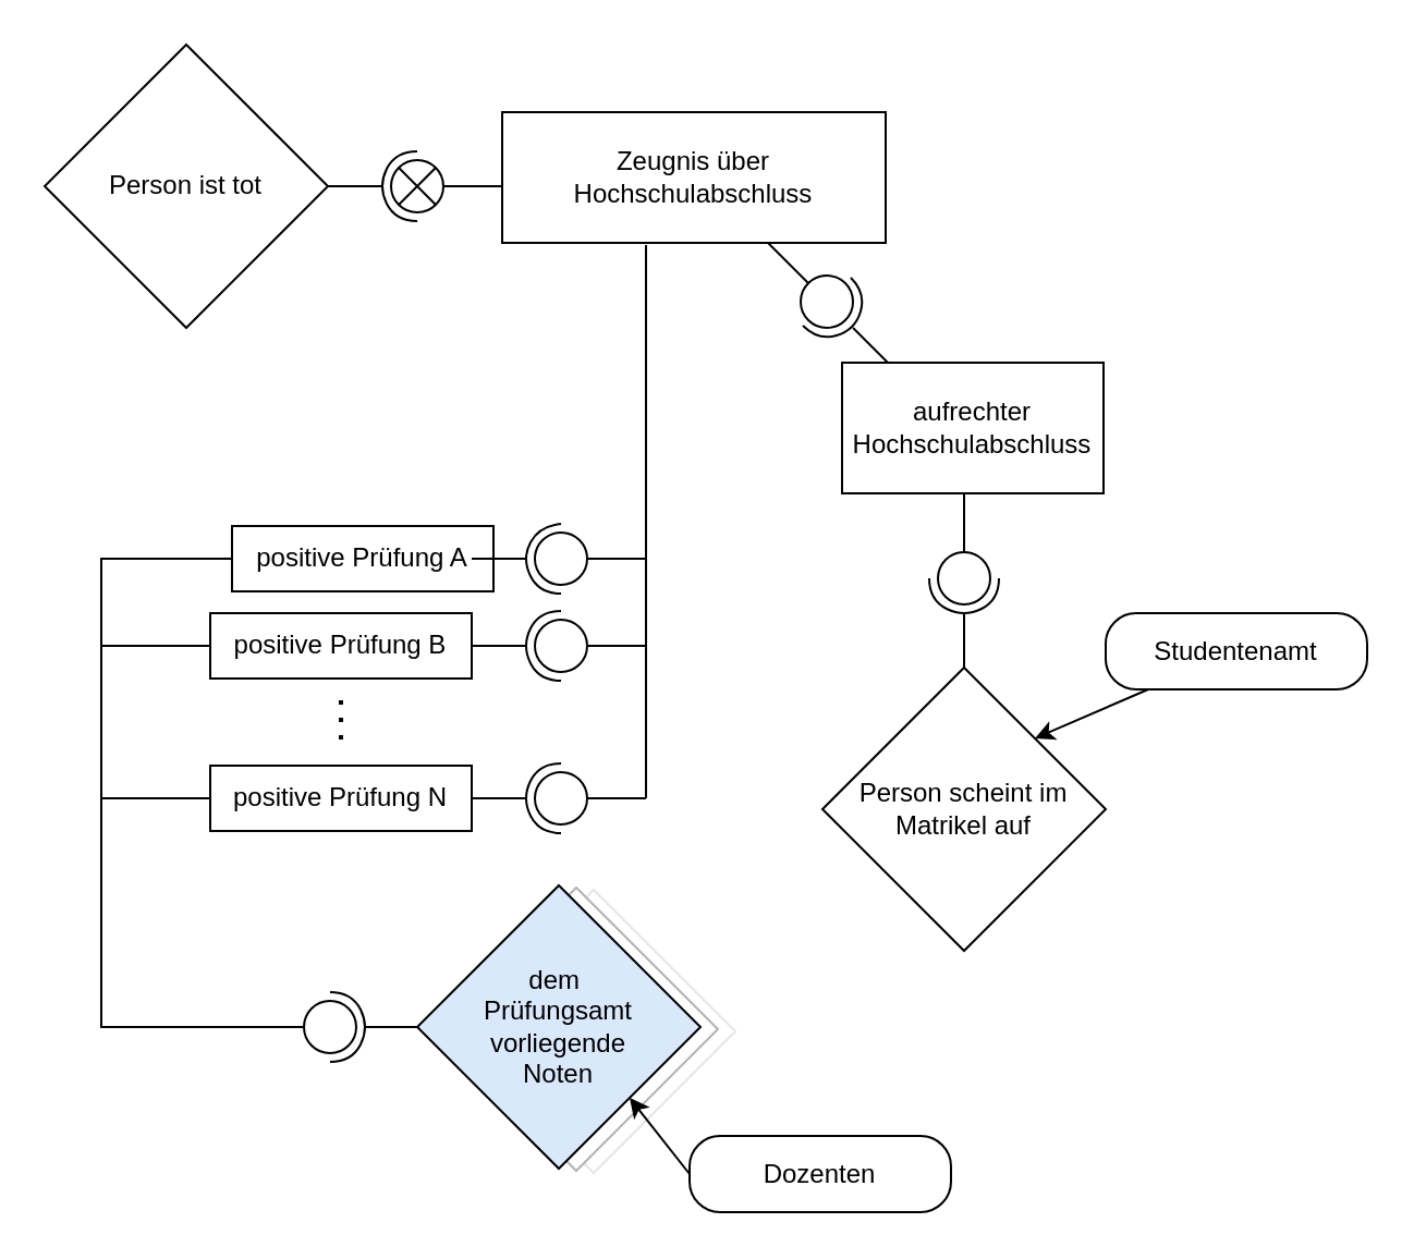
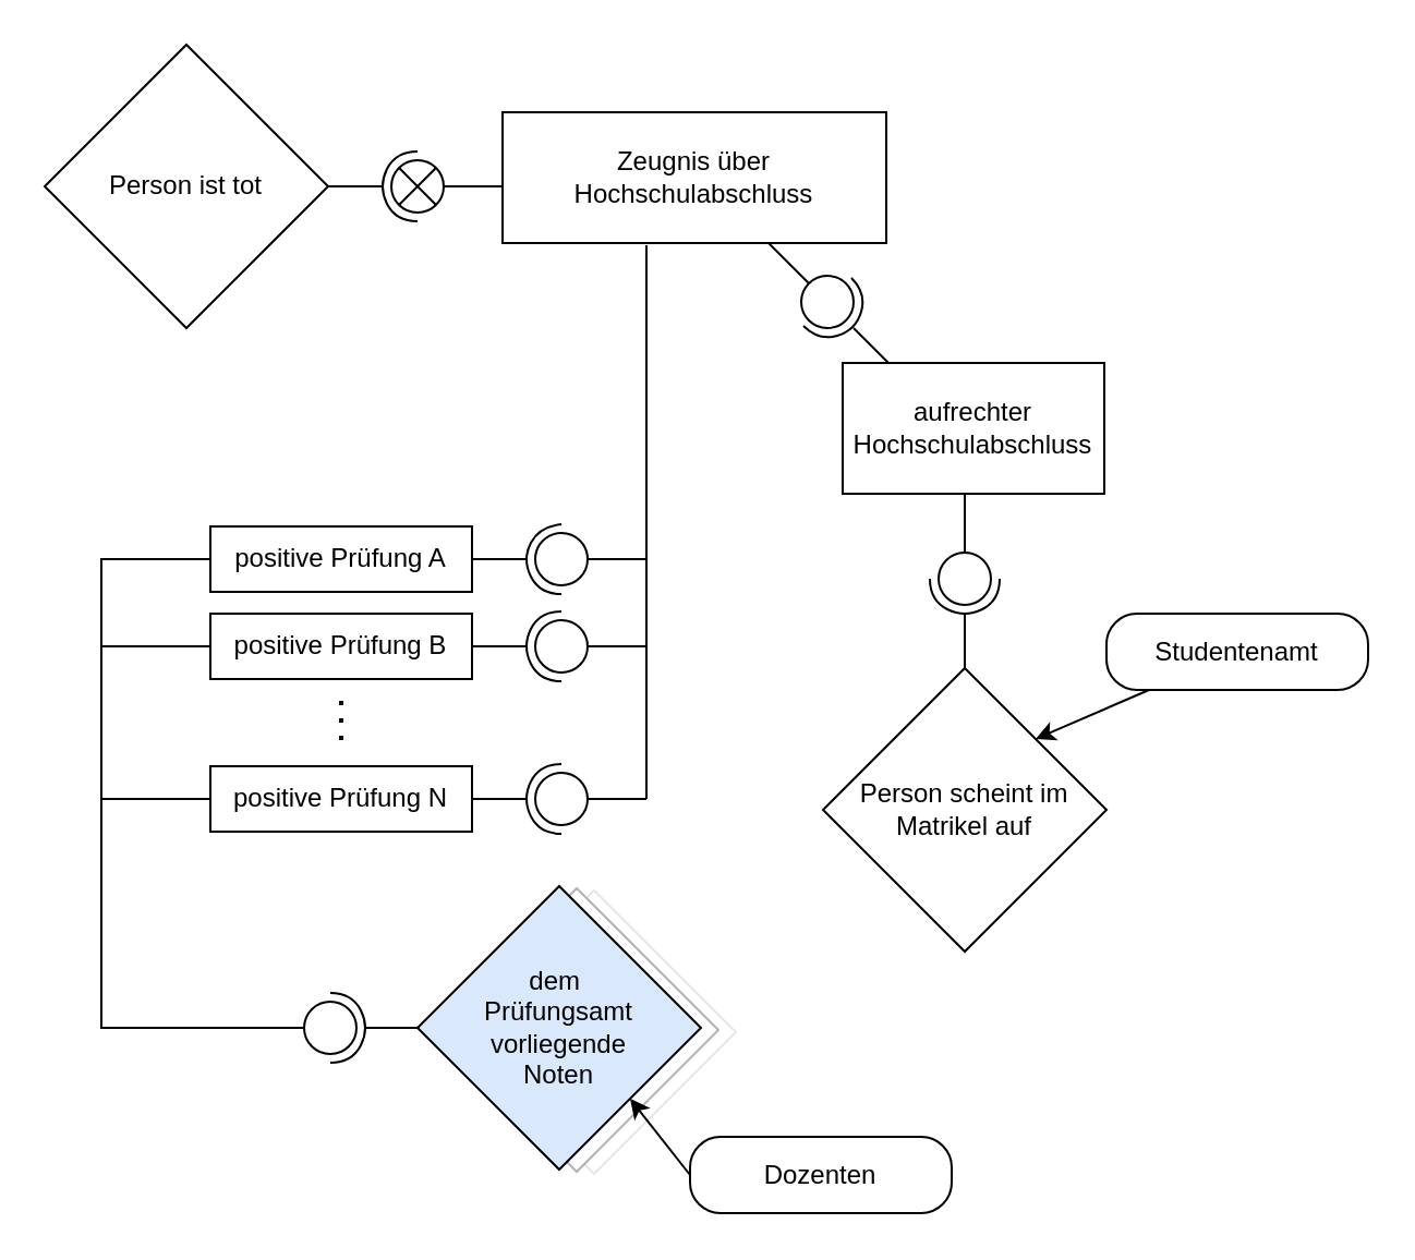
  <mxCell id="0" />
  <mxCell id="1" parent="0" />
  <mxCell id="2" value="" style="rhombus;whiteSpace=wrap;html=1;strokeColor=#E6E6E6;" vertex="1" parent="1"><mxGeometry x="207" y="408" width="130" height="130" as="geometry" /></mxCell>
  <mxCell id="3" value="" style="rhombus;whiteSpace=wrap;html=1;strokeColor=#B3B3B3;" vertex="1" parent="1"><mxGeometry x="199" y="407" width="130" height="130" as="geometry" /></mxCell>
  <mxCell id="4" value="Zeugnis über Hochschulabschluss" style="rounded=0;whiteSpace=wrap;html=1;" parent="1" vertex="1"><mxGeometry x="230" y="51" width="176" height="60" as="geometry" /></mxCell>
- <mxCell id="5" value="positive Prüfung A" style="rounded=0;whiteSpace=wrap;html=1;" parent="1" vertex="1"><mxGeometry x="106" y="241" width="120" height="30" as="geometry" /></mxCell>
+ <mxCell id="5" value="positive Prüfung A" style="rounded=0;whiteSpace=wrap;html=1;" parent="1" vertex="1"><mxGeometry x="96" y="241" width="120" height="30" as="geometry" /></mxCell>
  <mxCell id="6" value="positive Prüfung B" style="rounded=0;whiteSpace=wrap;html=1;" parent="1" vertex="1"><mxGeometry x="96" y="281" width="120" height="30" as="geometry" /></mxCell>
  <mxCell id="7" value="positive Prüfung N" style="rounded=0;whiteSpace=wrap;html=1;" parent="1" vertex="1"><mxGeometry x="96" y="351" width="120" height="30" as="geometry" /></mxCell>
  <mxCell id="8" value="" style="group;resizable=0;cloneable=1;deletable=1;recursiveResize=0;movable=1;treeMoving=0;editable=1;rotatable=1;locked=0;connectable=1;rotation=90;" parent="1" vertex="1" connectable="0"><mxGeometry x="240" y="216" width="32" height="80" as="geometry" /></mxCell>
  <mxCell id="9" value="" style="endArrow=none;html=1;rounded=0;snapToPoint=0;ignoreEdge=0;movable=0;deletable=0;cloneable=0;anchorPointDirection=1;" parent="8" edge="1"><mxGeometry width="50" height="50" relative="1" as="geometry"><mxPoint x="-24" y="40" as="sourcePoint" /><mxPoint x="1" y="40" as="targetPoint" /></mxGeometry></mxCell>
  <mxCell id="10" value="" style="group;resizable=0;expand=0;deletable=0;editable=1;movable=0;rotatable=0;locked=0;connectable=0;recursiveResize=0;container=0;allowArrows=0;cloneable=0;rotation=90;" parent="8" vertex="1" connectable="0"><mxGeometry x="-2" y="25" width="32" height="30" as="geometry" /></mxCell>
  <mxCell id="11" value="" style="ellipse;whiteSpace=wrap;html=1;strokeWidth=1;resizable=0;movable=0;connectable=0;allowArrows=0;rotatable=0;cloneable=0;deletable=0;part=0;container=0;rotation=90;" parent="10" vertex="1"><mxGeometry x="7" y="3" width="24" height="24" as="geometry" /></mxCell>
  <mxCell id="12" value="" style="endArrow=none;html=1;rounded=0;curved=1;strokeWidth=1;bendable=0;comic=0;movable=0;cloneable=0;deletable=0;anchorPointDirection=1;fixDash=0;ignoreEdge=0;orthogonalLoop=0;orthogonal=0;arcSize=20;editable=0;" parent="10" edge="1"><mxGeometry width="50" height="50" relative="1" as="geometry"><mxPoint x="19" y="-1" as="sourcePoint" /><mxPoint x="19" y="31" as="targetPoint" /><Array as="points"><mxPoint x="9" /><mxPoint x="1" y="15" /><mxPoint x="9" y="31" /></Array></mxGeometry></mxCell>
  <mxCell id="13" value="" style="endArrow=none;html=1;rounded=0;entryX=0.5;entryY=0;entryDx=0;entryDy=0;movable=0;cloneable=0;deletable=0;" parent="8" target="10" edge="1"><mxGeometry width="50" height="50" relative="1" as="geometry"><mxPoint x="56" y="40" as="sourcePoint" /><mxPoint x="19" y="80" as="targetPoint" /></mxGeometry></mxCell>
  <mxCell id="14" value="" style="group;resizable=0;cloneable=1;deletable=1;recursiveResize=0;movable=1;treeMoving=0;editable=1;rotatable=1;locked=0;connectable=1;rotation=90;" parent="1" vertex="1" connectable="0"><mxGeometry x="240" y="256" width="32" height="80" as="geometry" /></mxCell>
  <mxCell id="15" value="" style="endArrow=none;html=1;rounded=0;snapToPoint=0;ignoreEdge=0;movable=0;deletable=0;cloneable=0;anchorPointDirection=1;" parent="14" edge="1"><mxGeometry width="50" height="50" relative="1" as="geometry"><mxPoint x="-24" y="40" as="sourcePoint" /><mxPoint x="1" y="40" as="targetPoint" /></mxGeometry></mxCell>
  <mxCell id="16" value="" style="group;resizable=0;expand=0;deletable=0;editable=1;movable=0;rotatable=0;locked=0;connectable=0;recursiveResize=0;container=0;allowArrows=0;cloneable=0;rotation=90;" parent="14" vertex="1" connectable="0"><mxGeometry x="-2" y="25" width="32" height="30" as="geometry" /></mxCell>
  <mxCell id="17" value="" style="ellipse;whiteSpace=wrap;html=1;strokeWidth=1;resizable=0;movable=0;connectable=0;allowArrows=0;rotatable=0;cloneable=0;deletable=0;part=0;container=0;rotation=90;" parent="16" vertex="1"><mxGeometry x="7" y="3" width="24" height="24" as="geometry" /></mxCell>
  <mxCell id="18" value="" style="endArrow=none;html=1;rounded=0;curved=1;strokeWidth=1;bendable=0;comic=0;movable=0;cloneable=0;deletable=0;anchorPointDirection=1;fixDash=0;ignoreEdge=0;orthogonalLoop=0;orthogonal=0;arcSize=20;editable=0;" parent="16" edge="1"><mxGeometry width="50" height="50" relative="1" as="geometry"><mxPoint x="19" y="-1" as="sourcePoint" /><mxPoint x="19" y="31" as="targetPoint" /><Array as="points"><mxPoint x="9" y="-1" /><mxPoint x="1" y="15" /><mxPoint x="9" y="31" /></Array></mxGeometry></mxCell>
  <mxCell id="19" value="" style="endArrow=none;html=1;rounded=0;entryX=0.5;entryY=0;entryDx=0;entryDy=0;movable=0;cloneable=0;deletable=0;" parent="14" target="16" edge="1"><mxGeometry width="50" height="50" relative="1" as="geometry"><mxPoint x="56" y="40" as="sourcePoint" /><mxPoint x="19" y="80" as="targetPoint" /></mxGeometry></mxCell>
  <mxCell id="20" value="" style="group;resizable=0;cloneable=1;deletable=1;recursiveResize=0;movable=1;treeMoving=0;editable=1;rotatable=1;locked=0;connectable=1;rotation=90;" parent="1" vertex="1" connectable="0"><mxGeometry x="240" y="326" width="32" height="80" as="geometry" /></mxCell>
  <mxCell id="21" value="" style="endArrow=none;html=1;rounded=0;snapToPoint=0;ignoreEdge=0;movable=0;deletable=0;cloneable=0;anchorPointDirection=1;" parent="20" edge="1"><mxGeometry width="50" height="50" relative="1" as="geometry"><mxPoint x="-24" y="40" as="sourcePoint" /><mxPoint x="1" y="40" as="targetPoint" /></mxGeometry></mxCell>
  <mxCell id="22" value="" style="group;resizable=0;expand=0;deletable=0;editable=1;movable=0;rotatable=0;locked=0;connectable=0;recursiveResize=0;container=0;allowArrows=0;cloneable=0;rotation=90;" parent="20" vertex="1" connectable="0"><mxGeometry x="-2" y="25" width="32" height="30" as="geometry" /></mxCell>
  <mxCell id="23" value="" style="ellipse;whiteSpace=wrap;html=1;strokeWidth=1;resizable=0;movable=0;connectable=0;allowArrows=0;rotatable=0;cloneable=0;deletable=0;part=0;container=0;rotation=90;" parent="22" vertex="1"><mxGeometry x="7" y="3" width="24" height="24" as="geometry" /></mxCell>
  <mxCell id="24" value="" style="endArrow=none;html=1;rounded=0;curved=1;strokeWidth=1;bendable=0;comic=0;movable=0;cloneable=0;deletable=0;anchorPointDirection=1;fixDash=0;ignoreEdge=0;orthogonalLoop=0;orthogonal=0;arcSize=20;editable=0;" parent="22" edge="1"><mxGeometry width="50" height="50" relative="1" as="geometry"><mxPoint x="19" y="-1" as="sourcePoint" /><mxPoint x="19" y="31" as="targetPoint" /><Array as="points"><mxPoint x="9" y="-1" /><mxPoint x="1" y="15" /><mxPoint x="9" y="31" /></Array></mxGeometry></mxCell>
  <mxCell id="25" value="" style="endArrow=none;html=1;rounded=0;entryX=0.5;entryY=0;entryDx=0;entryDy=0;movable=0;cloneable=0;deletable=0;" parent="20" target="22" edge="1"><mxGeometry width="50" height="50" relative="1" as="geometry"><mxPoint x="56" y="40" as="sourcePoint" /><mxPoint x="19" y="80" as="targetPoint" /></mxGeometry></mxCell>
  <mxCell id="26" value="" style="endArrow=none;dashed=1;html=1;dashPattern=1 3;strokeWidth=2;rounded=0;" parent="1" edge="1"><mxGeometry width="50" height="50" relative="1" as="geometry"><mxPoint x="156" y="321" as="sourcePoint" /><mxPoint x="156" y="341" as="targetPoint" /></mxGeometry></mxCell>
  <mxCell id="27" value="dem&amp;nbsp;&lt;div&gt;Prüfungsamt vorliegende&lt;div&gt;Noten&lt;/div&gt;&lt;/div&gt;" style="rhombus;whiteSpace=wrap;html=1;fillColor=#dae8fc;" parent="1" vertex="1"><mxGeometry x="191" y="406" width="130" height="130" as="geometry" /></mxCell>
  <mxCell id="28" style="edgeStyle=orthogonalEdgeStyle;rounded=0;orthogonalLoop=1;jettySize=auto;html=1;entryX=0;entryY=0.5;entryDx=0;entryDy=0;endArrow=none;endFill=0;" parent="1" source="29" target="5" edge="1"><mxGeometry relative="1" as="geometry"><Array as="points"><mxPoint x="46" y="471" /><mxPoint x="46" y="256" /></Array></mxGeometry></mxCell>
  <mxCell id="29" value="" style="group;resizable=0;cloneable=1;deletable=1;recursiveResize=0;movable=1;treeMoving=0;editable=1;rotatable=1;locked=0;connectable=1;rotation=-90;" parent="1" vertex="1" connectable="0"><mxGeometry x="136" y="431" width="32" height="80" as="geometry" /></mxCell>
  <mxCell id="30" value="" style="endArrow=none;html=1;rounded=0;snapToPoint=0;ignoreEdge=0;movable=0;deletable=0;cloneable=0;anchorPointDirection=1;" parent="29" edge="1"><mxGeometry width="50" height="50" relative="1" as="geometry"><mxPoint x="56" y="40" as="sourcePoint" /><mxPoint x="31" y="40" as="targetPoint" /></mxGeometry></mxCell>
  <mxCell id="31" value="" style="group;resizable=0;expand=0;deletable=0;editable=1;movable=0;rotatable=0;locked=0;connectable=0;recursiveResize=0;container=0;allowArrows=0;cloneable=0;rotation=-90;" parent="29" vertex="1" connectable="0"><mxGeometry x="2" y="25" width="32" height="30" as="geometry" /></mxCell>
  <mxCell id="32" value="" style="ellipse;whiteSpace=wrap;html=1;strokeWidth=1;resizable=0;movable=0;connectable=0;allowArrows=0;rotatable=0;cloneable=0;deletable=0;part=0;container=0;rotation=-90;" parent="31" vertex="1"><mxGeometry x="1" y="3" width="24" height="24" as="geometry" /></mxCell>
  <mxCell id="33" value="" style="endArrow=none;html=1;rounded=0;curved=1;strokeWidth=1;bendable=0;comic=0;movable=0;cloneable=0;deletable=0;anchorPointDirection=1;fixDash=0;ignoreEdge=0;orthogonalLoop=0;orthogonal=0;arcSize=20;editable=0;" parent="31" edge="1"><mxGeometry width="50" height="50" relative="1" as="geometry"><mxPoint x="13" y="31" as="sourcePoint" /><mxPoint x="13" y="-1" as="targetPoint" /><Array as="points"><mxPoint x="23" y="31" /><mxPoint x="31" y="15" /><mxPoint x="23" y="-1" /></Array></mxGeometry></mxCell>
  <mxCell id="34" value="" style="endArrow=none;html=1;rounded=0;entryX=0.5;entryY=0;entryDx=0;entryDy=0;movable=0;cloneable=0;deletable=0;" parent="29" target="31" edge="1"><mxGeometry width="50" height="50" relative="1" as="geometry"><mxPoint x="-24" y="40" as="sourcePoint" /><mxPoint x="13" as="targetPoint" /></mxGeometry></mxCell>
  <mxCell id="35" value="" style="endArrow=none;html=1;rounded=0;entryX=0;entryY=0.5;entryDx=0;entryDy=0;" parent="1" target="6" edge="1"><mxGeometry width="50" height="50" relative="1" as="geometry"><mxPoint x="46" y="296" as="sourcePoint" /><mxPoint x="376" y="311" as="targetPoint" /></mxGeometry></mxCell>
  <mxCell id="36" style="edgeStyle=orthogonalEdgeStyle;rounded=0;orthogonalLoop=1;jettySize=auto;html=1;exitX=0.5;exitY=0;exitDx=0;exitDy=0;entryX=0.375;entryY=1.017;entryDx=0;entryDy=0;entryPerimeter=0;endArrow=none;endFill=0;" parent="1" source="20" target="4" edge="1"><mxGeometry relative="1" as="geometry"><Array as="points"><mxPoint x="296" y="301" /><mxPoint x="296" y="301" /></Array></mxGeometry></mxCell>
  <mxCell id="37" value="" style="endArrow=none;html=1;rounded=0;exitX=0;exitY=0.5;exitDx=0;exitDy=0;" parent="1" source="7" edge="1"><mxGeometry width="50" height="50" relative="1" as="geometry"><mxPoint x="326" y="361" as="sourcePoint" /><mxPoint x="46" y="366" as="targetPoint" /></mxGeometry></mxCell>
  <mxCell id="38" value="Person scheint im Matrikel auf" style="rhombus;whiteSpace=wrap;html=1;" parent="1" vertex="1"><mxGeometry x="377" y="306" width="130" height="130" as="geometry" /></mxCell>
  <mxCell id="39" value="" style="group;resizable=0;cloneable=1;deletable=1;recursiveResize=0;movable=1;treeMoving=0;editable=1;rotatable=1;locked=0;connectable=1;rotation=-45;" parent="1" vertex="1" connectable="0"><mxGeometry x="364" y="99" width="32" height="80" as="geometry" /></mxCell>
  <mxCell id="40" value="" style="endArrow=none;html=1;rounded=0;snapToPoint=0;ignoreEdge=0;movable=0;deletable=0;cloneable=0;anchorPointDirection=1;" parent="39" edge="1"><mxGeometry width="50" height="50" relative="1" as="geometry"><mxPoint x="44" y="68" as="sourcePoint" /><mxPoint x="27" y="51" as="targetPoint" /></mxGeometry></mxCell>
  <mxCell id="41" value="" style="group;resizable=0;expand=0;deletable=0;editable=1;movable=0;rotatable=0;locked=0;connectable=0;recursiveResize=0;container=0;allowArrows=0;cloneable=0;rotation=-45;" parent="39" vertex="1" connectable="0"><mxGeometry x="1" y="26" width="32" height="30" as="geometry" /></mxCell>
  <mxCell id="42" value="" style="ellipse;whiteSpace=wrap;html=1;strokeWidth=1;resizable=0;movable=0;connectable=0;allowArrows=0;rotatable=0;cloneable=0;deletable=0;part=0;container=0;rotation=-45;" parent="41" vertex="1"><mxGeometry x="2" y="1" width="24" height="24" as="geometry" /></mxCell>
  <mxCell id="43" value="" style="endArrow=none;html=1;rounded=0;curved=1;strokeWidth=1;bendable=0;comic=0;movable=0;cloneable=0;deletable=0;anchorPointDirection=1;fixDash=0;ignoreEdge=0;orthogonalLoop=0;orthogonal=0;arcSize=20;editable=0;" parent="41" edge="1"><mxGeometry width="50" height="50" relative="1" as="geometry"><mxPoint x="3" y="24" as="sourcePoint" /><mxPoint x="25" y="2" as="targetPoint" /><Array as="points"><mxPoint x="10" y="31" /><mxPoint x="27" y="26" /><mxPoint x="32" y="9" /></Array></mxGeometry></mxCell>
  <mxCell id="44" value="" style="endArrow=none;html=1;rounded=0;entryX=0.5;entryY=0;entryDx=0;entryDy=0;movable=0;cloneable=0;deletable=0;" parent="39" target="41" edge="1"><mxGeometry width="50" height="50" relative="1" as="geometry"><mxPoint x="-12" y="12" as="sourcePoint" /><mxPoint x="42" y="10" as="targetPoint" /></mxGeometry></mxCell>
  <mxCell id="45" value="Dozenten" style="rounded=1;whiteSpace=wrap;html=1;arcSize=40;" parent="1" vertex="1"><mxGeometry x="316" y="521" width="120" height="35" as="geometry" /></mxCell>
  <mxCell id="46" style="rounded=0;orthogonalLoop=1;jettySize=auto;html=1;exitX=0;exitY=0.5;exitDx=0;exitDy=0;entryX=1;entryY=1;entryDx=0;entryDy=0;" parent="1" source="45" target="27" edge="1"><mxGeometry relative="1" as="geometry" /></mxCell>
  <mxCell id="47" value="aufrechter Hochschulabschluss" style="rounded=0;whiteSpace=wrap;html=1;" vertex="1" parent="1"><mxGeometry x="386" y="166" width="120" height="60" as="geometry" /></mxCell>
  <mxCell id="48" value="" style="group;resizable=0;cloneable=1;deletable=1;recursiveResize=0;movable=1;treeMoving=0;editable=1;rotatable=1;locked=0;connectable=1;" vertex="1" connectable="0" parent="1"><mxGeometry x="426" y="226" width="32" height="80" as="geometry" /></mxCell>
  <mxCell id="49" value="" style="endArrow=none;html=1;rounded=0;snapToPoint=0;ignoreEdge=0;movable=0;deletable=0;cloneable=0;anchorPointDirection=1;" edge="1" parent="48"><mxGeometry width="50" height="50" relative="1" as="geometry"><mxPoint x="16" y="80" as="sourcePoint" /><mxPoint x="16" y="55" as="targetPoint" /></mxGeometry></mxCell>
  <mxCell id="50" value="" style="group;resizable=0;expand=0;deletable=0;editable=1;movable=0;rotatable=0;locked=0;connectable=0;recursiveResize=0;container=0;allowArrows=0;cloneable=0;" vertex="1" connectable="0" parent="48"><mxGeometry y="27" width="32" height="30" as="geometry" /></mxCell>
  <mxCell id="51" value="" style="ellipse;whiteSpace=wrap;html=1;strokeWidth=1;resizable=0;movable=0;connectable=0;allowArrows=0;rotatable=0;cloneable=0;deletable=0;part=0;container=0;" vertex="1" parent="50"><mxGeometry x="4" width="24" height="24" as="geometry" /></mxCell>
  <mxCell id="52" value="" style="endArrow=none;html=1;rounded=0;curved=1;strokeWidth=1;bendable=0;comic=0;movable=0;cloneable=0;deletable=0;anchorPointDirection=1;fixDash=0;ignoreEdge=0;orthogonalLoop=0;orthogonal=0;arcSize=20;editable=0;" edge="1" parent="50"><mxGeometry width="50" height="50" relative="1" as="geometry"><mxPoint y="12" as="sourcePoint" /><mxPoint x="32" y="12" as="targetPoint" /><Array as="points"><mxPoint y="22" /><mxPoint x="16" y="30" /><mxPoint x="32" y="22" /></Array></mxGeometry></mxCell>
  <mxCell id="53" value="" style="endArrow=none;html=1;rounded=0;entryX=0.5;entryY=0;entryDx=0;entryDy=0;movable=0;cloneable=0;deletable=0;" edge="1" parent="48" target="50"><mxGeometry width="50" height="50" relative="1" as="geometry"><mxPoint x="16" as="sourcePoint" /><mxPoint x="56" y="37" as="targetPoint" /></mxGeometry></mxCell>
  <mxCell id="54" style="rounded=0;orthogonalLoop=1;jettySize=auto;html=1;entryX=1;entryY=0;entryDx=0;entryDy=0;" edge="1" parent="1" source="55" target="38"><mxGeometry relative="1" as="geometry" /></mxCell>
  <mxCell id="55" value="Studentenamt" style="rounded=1;whiteSpace=wrap;html=1;arcSize=40;" vertex="1" parent="1"><mxGeometry x="507" y="281" width="120" height="35" as="geometry" /></mxCell>
  <mxCell id="56" value="Person ist tot" style="rhombus;whiteSpace=wrap;html=1;" vertex="1" parent="1"><mxGeometry x="20" y="20" width="130" height="130" as="geometry" /></mxCell>
  <mxCell id="57" value="" style="group;resizable=0;cloneable=1;deletable=1;recursiveResize=0;movable=1;treeMoving=0;editable=1;rotatable=1;locked=0;connectable=1;rotation=90;" vertex="1" connectable="0" parent="1"><mxGeometry x="174" y="45" width="32" height="80" as="geometry" /></mxCell>
  <mxCell id="58" value="" style="endArrow=none;html=1;rounded=0;snapToPoint=0;ignoreEdge=0;movable=0;deletable=0;cloneable=0;anchorPointDirection=1;" edge="1" parent="57"><mxGeometry width="50" height="50" relative="1" as="geometry"><mxPoint x="-24" y="40" as="sourcePoint" /><mxPoint x="1" y="40" as="targetPoint" /></mxGeometry></mxCell>
  <mxCell id="59" value="" style="group;resizable=0;expand=0;deletable=0;editable=1;movable=0;rotatable=0;locked=0;connectable=0;recursiveResize=0;container=0;allowArrows=0;cloneable=0;rotation=90;" vertex="1" connectable="0" parent="57"><mxGeometry x="-2" y="25" width="32" height="30" as="geometry" /></mxCell>
  <mxCell id="60" value="" style="ellipse;whiteSpace=wrap;html=1;strokeWidth=1;resizable=0;movable=0;connectable=0;allowArrows=0;rotatable=0;cloneable=0;deletable=0;part=0;container=0;rotation=90;" vertex="1" parent="59"><mxGeometry x="7" y="3" width="24" height="24" as="geometry" /></mxCell>
  <mxCell id="61" value="" style="endArrow=none;html=1;rounded=0;curved=1;strokeWidth=1;bendable=0;comic=0;movable=0;cloneable=0;deletable=0;anchorPointDirection=1;fixDash=0;ignoreEdge=0;orthogonalLoop=0;orthogonal=0;arcSize=20;editable=0;" edge="1" parent="59"><mxGeometry width="50" height="50" relative="1" as="geometry"><mxPoint x="19" y="-1" as="sourcePoint" /><mxPoint x="19" y="31" as="targetPoint" /><Array as="points"><mxPoint x="9" y="-1" /><mxPoint x="1" y="15" /><mxPoint x="9" y="31" /></Array></mxGeometry></mxCell>
  <mxCell id="62" value="" style="endArrow=none;html=1;rounded=0;exitX=0;exitY=1;exitDx=0;exitDy=0;entryX=1;entryY=0;entryDx=0;entryDy=0;strokeWidth=1;elbow=vertical;bendable=0;movable=0;cloneable=0;deletable=0;editable=0;resizable=1;rotatable=1;locked=0;connectable=1;" edge="1" parent="59" source="60" target="60"><mxGeometry width="50" height="50" relative="1" as="geometry"><mxPoint x="17" y="14" as="sourcePoint" /><mxPoint x="27" y="24" as="targetPoint" /></mxGeometry></mxCell>
  <mxCell id="63" value="" style="endArrow=none;html=1;rounded=0;exitX=0;exitY=0;exitDx=0;exitDy=0;entryX=1;entryY=1;entryDx=0;entryDy=0;strokeWidth=1;movable=0;cloneable=0;deletable=0;bendable=0;editable=0;resizable=1;rotatable=1;locked=0;connectable=1;" edge="1" parent="59" source="60" target="60"><mxGeometry width="50" height="50" relative="1" as="geometry"><mxPoint x="9" y="9" as="sourcePoint" /><mxPoint x="25" y="25" as="targetPoint" /></mxGeometry></mxCell>
  <mxCell id="64" value="" style="endArrow=none;html=1;rounded=0;entryX=0.5;entryY=0;entryDx=0;entryDy=0;movable=0;cloneable=0;deletable=0;" edge="1" parent="57" target="59"><mxGeometry width="50" height="50" relative="1" as="geometry"><mxPoint x="56" y="40" as="sourcePoint" /><mxPoint x="19" y="80" as="targetPoint" /></mxGeometry></mxCell>
